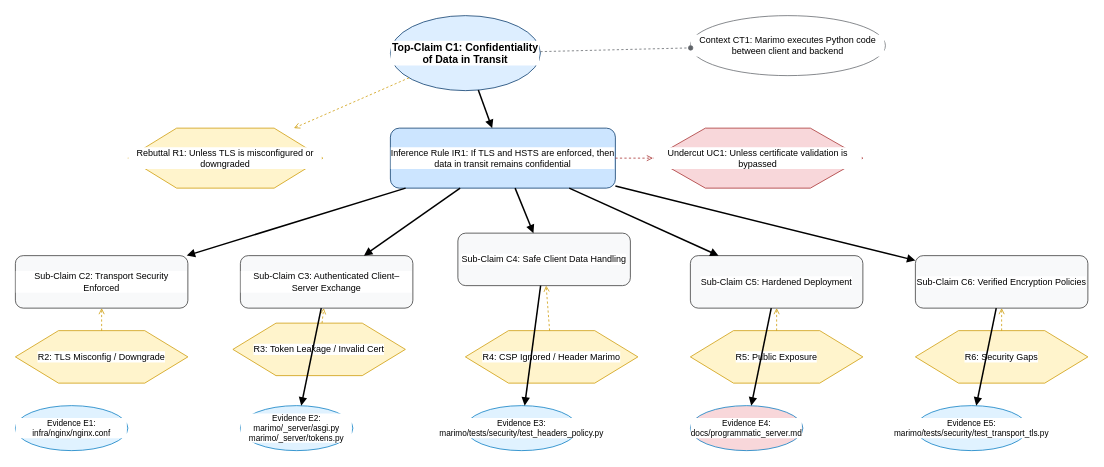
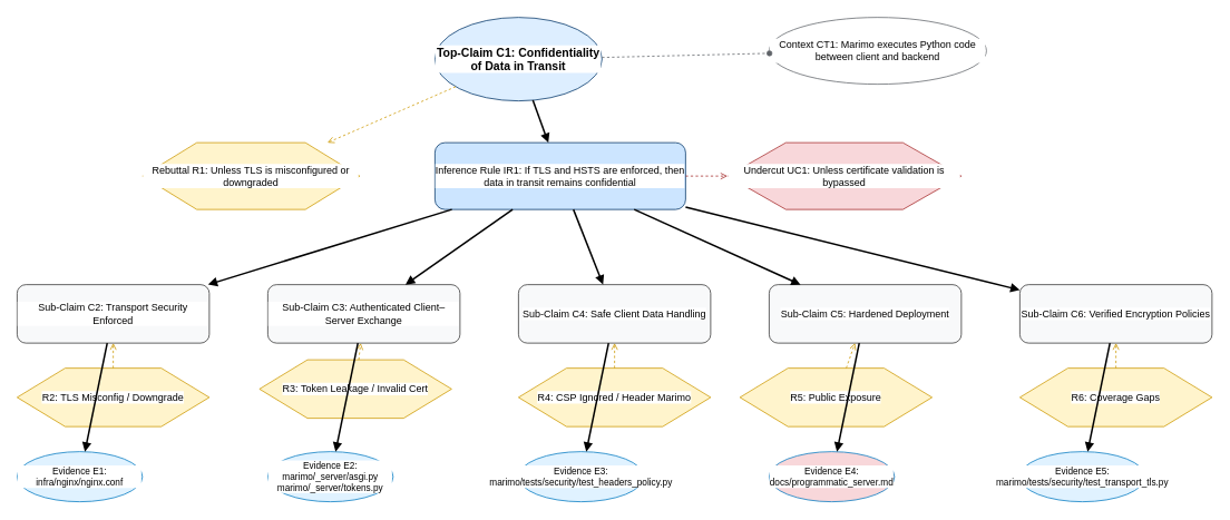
  <mxCell id="0" />
  <mxCell id="1" parent="0" />
  <mxCell id="2" value="Top-Claim C1: Confidentiality of Data in Transit" style="ellipse;whiteSpace=wrap;html=1;fillColor=#DDEEFF;strokeColor=#003366;fontSize=14;fontStyle=1;align=center;labelBackgroundColor=default;" parent="1" vertex="1"><mxGeometry x="520" y="20" width="200" height="100" as="geometry" /></mxCell>
  <mxCell id="3" value="Context CT1: Marimo executes Python code between client and backend" style="ellipse;whiteSpace=wrap;html=1;fillColor=#FFFFFF;strokeColor=#5F6368;align=center;fontSize=12;labelBackgroundColor=default;" parent="1" vertex="1"><mxGeometry x="920" y="20" width="260" height="80" as="geometry" /></mxCell>
  <mxCell id="4" style="endArrow=oval;dashed=1;strokeColor=#5f6368;labelBackgroundColor=default;" parent="1" source="2" target="3" edge="1"><mxGeometry relative="1" as="geometry" /></mxCell>
  <mxCell id="5" value="Inference Rule IR1: If TLS and HSTS are enforced, then data in transit remains confidential" style="rounded=1;whiteSpace=wrap;html=1;fillColor=#CCE5FF;strokeColor=#003366;align=center;fontSize=12;labelBackgroundColor=default;" parent="1" vertex="1"><mxGeometry x="520" y="170" width="300" height="80" as="geometry" /></mxCell>
  <mxCell id="6" style="endArrow=block;html=1;strokeWidth=2;labelBackgroundColor=default;" parent="1" source="2" target="5" edge="1"><mxGeometry relative="1" as="geometry" /></mxCell>
  <mxCell id="7" value="Rebuttal R1: Unless TLS is misconfigured or downgraded" style="shape=hexagon;whiteSpace=wrap;html=1;fillColor=#FFF4CC;strokeColor=#CC9900;align=center;fontSize=12;labelBackgroundColor=default;" parent="1" vertex="1"><mxGeometry x="170" y="170" width="260" height="80" as="geometry" /></mxCell>
  <mxCell id="8" value="Undercut UC1: Unless certificate validation is bypassed" style="shape=hexagon;whiteSpace=wrap;html=1;fillColor=#F8D7DA;strokeColor=#A52A2A;align=center;fontSize=12;labelBackgroundColor=default;" parent="1" vertex="1"><mxGeometry x="870" y="170" width="280" height="80" as="geometry" /></mxCell>
  <mxCell id="9" style="endArrow=open;dashed=1;strokeColor=#CC9900;labelBackgroundColor=default;" parent="1" source="2" target="7" edge="1"><mxGeometry relative="1" as="geometry" /></mxCell>
  <mxCell id="10" style="endArrow=open;dashed=1;strokeColor=#A52A2A;labelBackgroundColor=default;" parent="1" source="5" target="8" edge="1"><mxGeometry relative="1" as="geometry" /></mxCell>
  <mxCell id="11" value="Sub-Claim C2: Transport Security Enforced" style="rounded=1;whiteSpace=wrap;html=1;fillColor=#F8F9FA;strokeColor=#333333;align=center;fontSize=12;labelBackgroundColor=default;" parent="1" vertex="1"><mxGeometry x="20" y="340" width="230" height="70" as="geometry" /></mxCell>
  <mxCell id="12" value="Sub-Claim C3: Authenticated Client–Server Exchange" style="rounded=1;whiteSpace=wrap;html=1;fillColor=#F8F9FA;strokeColor=#333333;align=center;fontSize=12;labelBackgroundColor=default;" parent="1" vertex="1"><mxGeometry x="320" y="340" width="230" height="70" as="geometry" /></mxCell>
- <mxCell id="13" value="Sub-Claim C4: Safe Client Data Handling" style="rounded=1;whiteSpace=wrap;html=1;fillColor=#F8F9FA;strokeColor=#333333;align=center;fontSize=12;labelBackgroundColor=default;" parent="1" vertex="1"><mxGeometry x="610" y="310" width="230" height="70" as="geometry" /></mxCell>
+ <mxCell id="13" value="Sub-Claim C4: Safe Client Data Handling" style="rounded=1;whiteSpace=wrap;html=1;fillColor=#F8F9FA;strokeColor=#333333;align=center;fontSize=12;labelBackgroundColor=default;" parent="1" vertex="1"><mxGeometry x="620" y="340" width="230" height="70" as="geometry" /></mxCell>
  <mxCell id="14" value="Sub-Claim C5: Hardened Deployment" style="rounded=1;whiteSpace=wrap;html=1;fillColor=#F8F9FA;strokeColor=#333333;align=center;fontSize=12;labelBackgroundColor=default;" parent="1" vertex="1"><mxGeometry x="920" y="340" width="230" height="70" as="geometry" /></mxCell>
  <mxCell id="15" value="Sub-Claim C6: Verified Encryption Policies" style="rounded=1;whiteSpace=wrap;html=1;fillColor=#F8F9FA;strokeColor=#333333;align=center;fontSize=12;labelBackgroundColor=default;" parent="1" vertex="1"><mxGeometry x="1220" y="340" width="230" height="70" as="geometry" /></mxCell>
  <mxCell id="16" style="endArrow=block;html=1;strokeWidth=2;labelBackgroundColor=default;" parent="1" source="5" target="11" edge="1"><mxGeometry relative="1" as="geometry" /></mxCell>
  <mxCell id="17" style="endArrow=block;html=1;strokeWidth=2;labelBackgroundColor=default;" parent="1" source="5" target="12" edge="1"><mxGeometry relative="1" as="geometry" /></mxCell>
  <mxCell id="18" style="endArrow=block;html=1;strokeWidth=2;labelBackgroundColor=default;" parent="1" source="5" target="13" edge="1"><mxGeometry relative="1" as="geometry" /></mxCell>
  <mxCell id="19" style="endArrow=block;html=1;strokeWidth=2;labelBackgroundColor=default;" parent="1" source="5" target="14" edge="1"><mxGeometry relative="1" as="geometry" /></mxCell>
  <mxCell id="20" style="endArrow=block;html=1;strokeWidth=2;labelBackgroundColor=default;" parent="1" source="5" target="15" edge="1"><mxGeometry relative="1" as="geometry" /></mxCell>
  <mxCell id="21" value="R2: TLS Misconfig / Downgrade" style="shape=hexagon;whiteSpace=wrap;html=1;fillColor=#FFF4CC;strokeColor=#CC9900;align=center;fontSize=12;labelBackgroundColor=default;" parent="1" vertex="1"><mxGeometry x="20" y="440" width="230" height="70" as="geometry" /></mxCell>
  <mxCell id="22" value="R3: Token Leakage / Invalid Cert" style="shape=hexagon;whiteSpace=wrap;html=1;fillColor=#FFF4CC;strokeColor=#CC9900;align=center;fontSize=12;labelBackgroundColor=default;" parent="1" vertex="1"><mxGeometry x="310" y="430" width="230" height="70" as="geometry" /></mxCell>
  <mxCell id="23" value="R4: CSP Ignored / Header Marimo" style="shape=hexagon;whiteSpace=wrap;html=1;fillColor=#FFF4CC;strokeColor=#CC9900;align=center;fontSize=12;labelBackgroundColor=default;" parent="1" vertex="1"><mxGeometry x="620" y="440" width="230" height="70" as="geometry" /></mxCell>
- <mxCell id="24" value="R5: Public Exposure" style="shape=hexagon;whiteSpace=wrap;html=1;fillColor=#FFF4CC;strokeColor=#CC9900;align=center;fontSize=12;labelBackgroundColor=default;" parent="1" vertex="1"><mxGeometry x="920" y="440" width="230" height="70" as="geometry" /></mxCell>
- <mxCell id="25" value="R6: Security Gaps" style="shape=hexagon;whiteSpace=wrap;html=1;fillColor=#FFF4CC;strokeColor=#CC9900;align=center;fontSize=12;labelBackgroundColor=default;" parent="1" vertex="1"><mxGeometry x="1220" y="440" width="230" height="70" as="geometry" /></mxCell>
+ <mxCell id="24" value="R5: Public Exposure" style="shape=hexagon;whiteSpace=wrap;html=1;fillColor=#FFF4CC;strokeColor=#CC9900;align=center;fontSize=12;labelBackgroundColor=default;" parent="1" vertex="1"><mxGeometry x="885" y="440" width="230" height="70" as="geometry" /></mxCell>
+ <mxCell id="25" value="R6: Coverage Gaps" style="shape=hexagon;whiteSpace=wrap;html=1;fillColor=#FFF4CC;strokeColor=#CC9900;align=center;fontSize=12;labelBackgroundColor=default;" parent="1" vertex="1"><mxGeometry x="1220" y="440" width="230" height="70" as="geometry" /></mxCell>
  <mxCell id="26" style="endArrow=open;dashed=1;strokeColor=#CC9900;labelBackgroundColor=default;" parent="1" source="21" target="11" edge="1"><mxGeometry relative="1" as="geometry" /></mxCell>
  <mxCell id="27" style="endArrow=open;dashed=1;strokeColor=#CC9900;labelBackgroundColor=default;" parent="1" source="22" target="12" edge="1"><mxGeometry relative="1" as="geometry" /></mxCell>
  <mxCell id="28" style="endArrow=open;dashed=1;strokeColor=#CC9900;labelBackgroundColor=default;" parent="1" source="23" target="13" edge="1"><mxGeometry relative="1" as="geometry" /></mxCell>
  <mxCell id="29" style="endArrow=open;dashed=1;strokeColor=#CC9900;labelBackgroundColor=default;" parent="1" source="24" target="14" edge="1"><mxGeometry relative="1" as="geometry" /></mxCell>
  <mxCell id="30" style="endArrow=open;dashed=1;strokeColor=#CC9900;labelBackgroundColor=default;" parent="1" source="25" target="15" edge="1"><mxGeometry relative="1" as="geometry" /></mxCell>
  <mxCell id="31" value="Evidence E1: infra/nginx/nginx.conf" style="ellipse;whiteSpace=wrap;html=1;fillColor=#E0F2FF;strokeColor=#0179C0;align=center;fontSize=11;labelBackgroundColor=default;" parent="1" vertex="1"><mxGeometry x="20" y="540" width="150" height="60" as="geometry" /></mxCell>
  <mxCell id="32" value="Evidence E2: marimo/_server/asgi.py marimo/_server/tokens.py" style="ellipse;whiteSpace=wrap;html=1;fillColor=#E0F2FF;strokeColor=#0179C0;align=center;fontSize=11;labelBackgroundColor=default;" parent="1" vertex="1"><mxGeometry x="320" y="540" width="150" height="60" as="geometry" /></mxCell>
  <mxCell id="33" value="Evidence E3: marimo/tests/security/test_headers_policy.py" style="ellipse;whiteSpace=wrap;html=1;fillColor=#E0F2FF;strokeColor=#0179C0;align=center;fontSize=11;labelBackgroundColor=default;" parent="1" vertex="1"><mxGeometry x="620" y="540" width="150" height="60" as="geometry" /></mxCell>
  <mxCell id="34" value="Evidence E4: docs/programmatic_server.md" style="ellipse;whiteSpace=wrap;html=1;fillColor=#f8d7da;strokeColor=#0179C0;align=center;fontSize=11;labelBackgroundColor=default;" parent="1" vertex="1"><mxGeometry x="920" y="540" width="150" height="60" as="geometry" /></mxCell>
  <mxCell id="35" value="Evidence E5: marimo/tests/security/test_transport_tls.py" style="ellipse;whiteSpace=wrap;html=1;fillColor=#E0F2FF;strokeColor=#0179C0;align=center;fontSize=11;labelBackgroundColor=default;" parent="1" vertex="1"><mxGeometry x="1220" y="540" width="150" height="60" as="geometry" /></mxCell>
+ <mxCell id="36" style="endArrow=block;html=1;strokeWidth=2;labelBackgroundColor=default;" parent="1" source="11" target="31" edge="1"><mxGeometry relative="1" as="geometry" /></mxCell>
  <mxCell id="37" style="endArrow=block;html=1;strokeWidth=2;labelBackgroundColor=default;" parent="1" source="12" target="32" edge="1"><mxGeometry relative="1" as="geometry" /></mxCell>
  <mxCell id="38" style="endArrow=block;html=1;strokeWidth=2;labelBackgroundColor=default;" parent="1" source="13" target="33" edge="1"><mxGeometry relative="1" as="geometry" /></mxCell>
  <mxCell id="39" style="endArrow=block;html=1;strokeWidth=2;labelBackgroundColor=default;" parent="1" source="14" target="34" edge="1"><mxGeometry relative="1" as="geometry" /></mxCell>
  <mxCell id="40" style="endArrow=block;html=1;strokeWidth=2;labelBackgroundColor=default;" parent="1" source="15" target="35" edge="1"><mxGeometry relative="1" as="geometry" /></mxCell>
